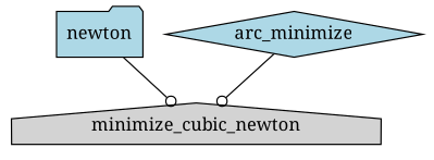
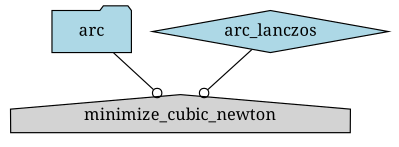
  digraph {
    fontname="Noto Serif"
    node [fillcolor=lightblue fontname="Noto Serif" style=filled]
    edge [arrowhead=odot fontname="Noto Serif"]
-   arc [shape=folder label=newton]
+   arc [shape=folder]
    minimize_cubic_newton [fillcolor=lightgrey shape=house]
-   arc_lanczos [shape=diamond label=arc_minimize]
+   arc_lanczos [shape=diamond]
    arc -> minimize_cubic_newton
    arc_lanczos -> minimize_cubic_newton
  }
